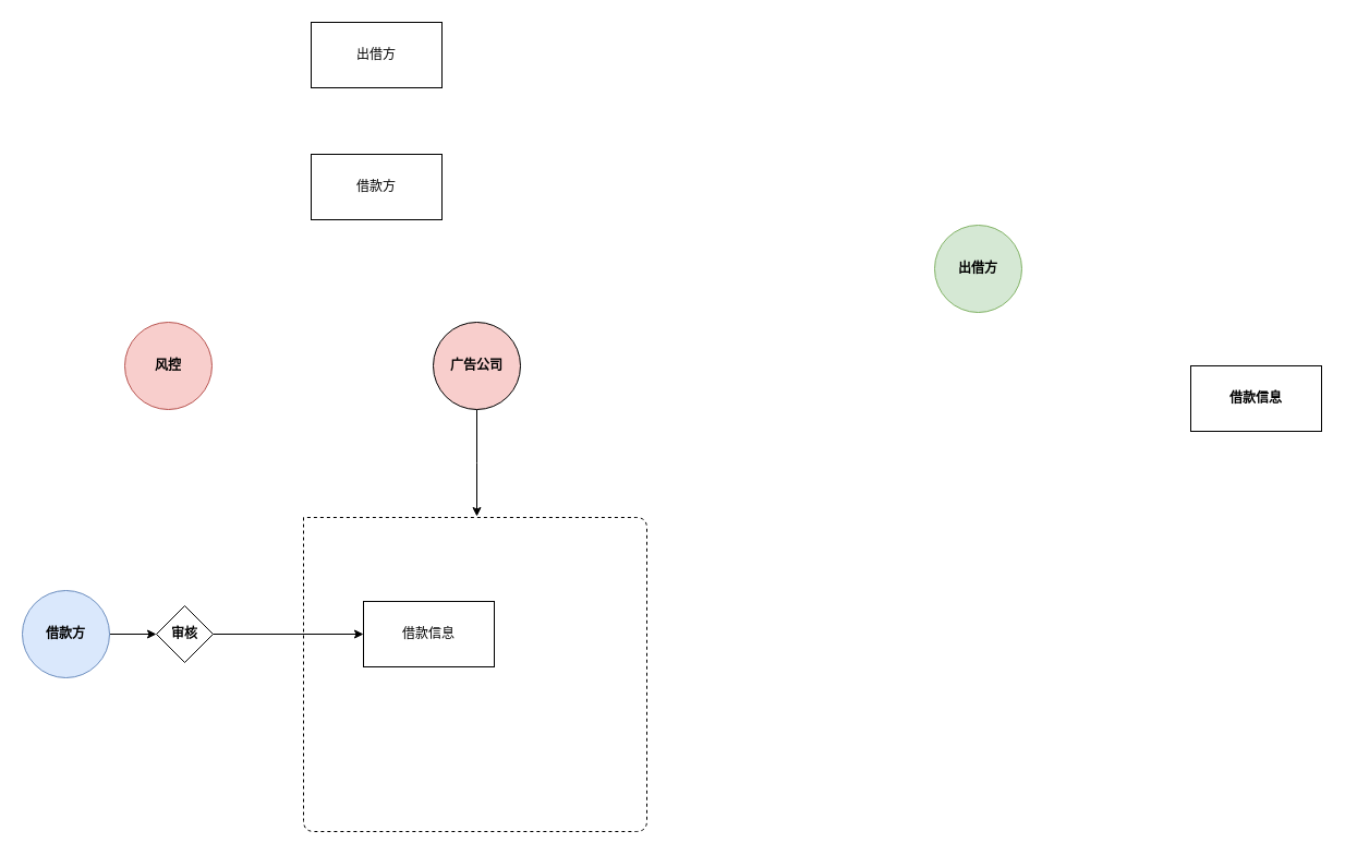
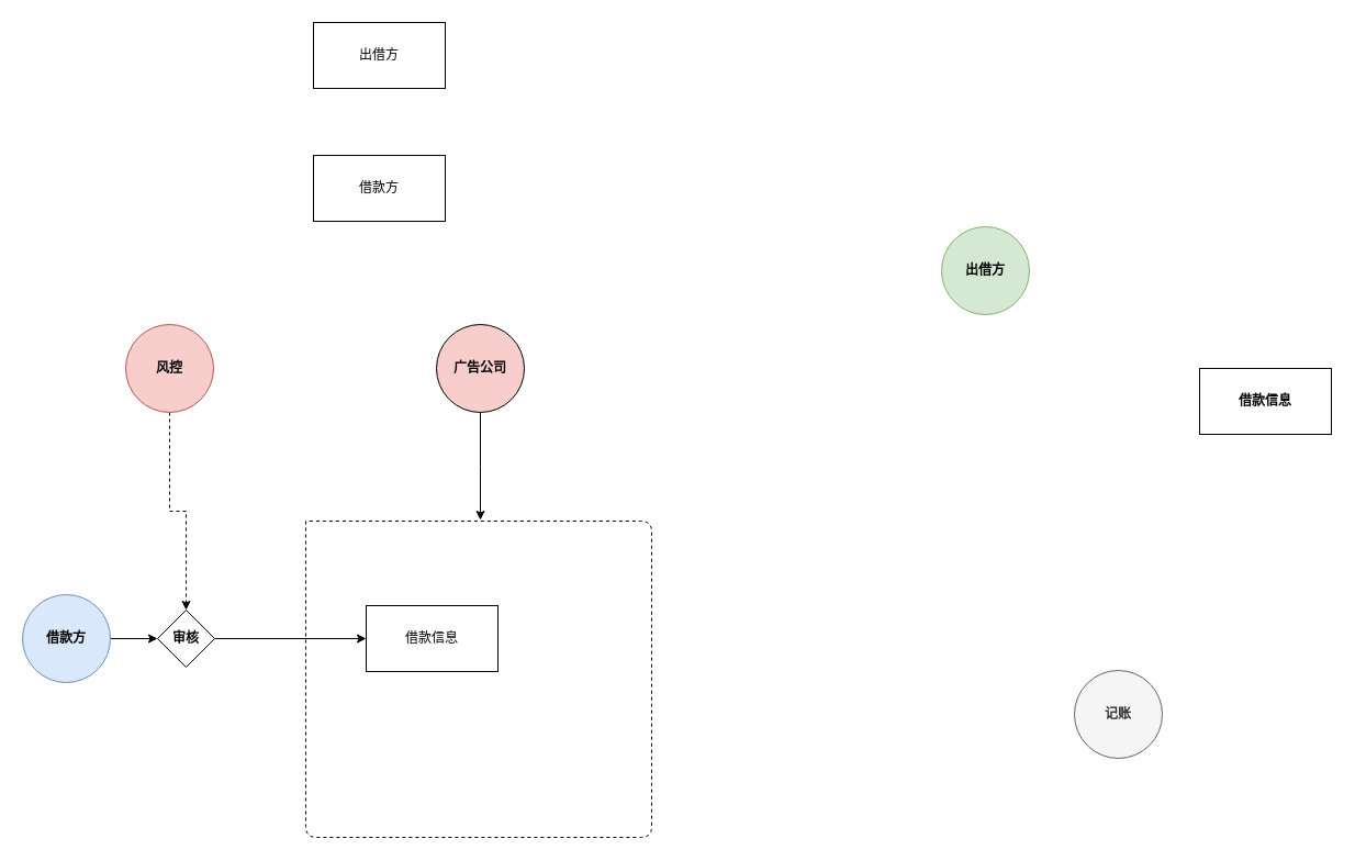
  <mxCell id="0" />
  <mxCell id="1" parent="0" />
  <mxCell id="2" value="借款方" style="rounded=0;whiteSpace=wrap;html=1;" vertex="1" parent="1"><mxGeometry x="285" y="141" width="120" height="60" as="geometry" /></mxCell>
  <mxCell id="3" value="借款信息" style="rounded=0;whiteSpace=wrap;html=1;" vertex="1" parent="1"><mxGeometry x="333" y="551" width="120" height="60" as="geometry" /></mxCell>
  <mxCell id="4" value="出借方" style="rounded=0;whiteSpace=wrap;html=1;" vertex="1" parent="1"><mxGeometry x="285" y="20" width="120" height="60" as="geometry" /></mxCell>
  <mxCell id="5" style="edgeStyle=orthogonalEdgeStyle;rounded=0;orthogonalLoop=1;jettySize=auto;html=1;exitX=1;exitY=0.5;exitDx=0;exitDy=0;" edge="1" parent="1" source="6" target="16"><mxGeometry relative="1" as="geometry" /></mxCell>
  <mxCell id="6" value="借款方" style="ellipse;whiteSpace=wrap;html=1;aspect=fixed;fillColor=#dae8fc;strokeColor=#6c8ebf;fontStyle=1" vertex="1" parent="1"><mxGeometry x="20" y="541" width="80" height="80" as="geometry" /></mxCell>
  <mxCell id="7" value="出借方" style="ellipse;whiteSpace=wrap;html=1;aspect=fixed;fillColor=#d5e8d4;strokeColor=#82b366;fontStyle=1" vertex="1" parent="1"><mxGeometry x="857" y="206" width="80" height="80" as="geometry" /></mxCell>
+ <mxCell id="8" style="edgeStyle=orthogonalEdgeStyle;rounded=0;orthogonalLoop=1;jettySize=auto;html=1;exitX=0.5;exitY=1;exitDx=0;exitDy=0;entryX=0.5;entryY=0;entryDx=0;entryDy=0;dashed=1;" edge="1" parent="1" source="9" target="16"><mxGeometry relative="1" as="geometry" /></mxCell>
  <mxCell id="9" value="风控" style="ellipse;whiteSpace=wrap;html=1;aspect=fixed;fillColor=#f8cecc;strokeColor=#b85450;fontStyle=1" vertex="1" parent="1"><mxGeometry x="114" y="295" width="80" height="80" as="geometry" /></mxCell>
+ <mxCell id="10" value="记账" style="ellipse;whiteSpace=wrap;html=1;aspect=fixed;fillColor=#f5f5f5;strokeColor=#666666;fontColor=#333333;fontStyle=1" vertex="1" parent="1"><mxGeometry x="978" y="610" width="80" height="80" as="geometry" /></mxCell>
  <mxCell id="11" value="借款信息" style="rounded=0;whiteSpace=wrap;html=1;fontStyle=1" vertex="1" parent="1"><mxGeometry x="1092" y="335" width="120" height="60" as="geometry" /></mxCell>
  <mxCell id="12" style="edgeStyle=orthogonalEdgeStyle;rounded=0;orthogonalLoop=1;jettySize=auto;html=1;exitX=0.5;exitY=1;exitDx=0;exitDy=0;" edge="1" parent="1" source="13"><mxGeometry relative="1" as="geometry"><mxPoint x="437" y="473" as="targetPoint" /></mxGeometry></mxCell>
  <mxCell id="13" value="广告公司" style="ellipse;whiteSpace=wrap;html=1;aspect=fixed;fontStyle=1;fillColor=#f8cecc;" vertex="1" parent="1"><mxGeometry x="397" y="295" width="80" height="80" as="geometry" /></mxCell>
  <mxCell id="14" value="" style="endArrow=none;dashed=1;html=1;" edge="1" parent="1"><mxGeometry width="50" height="50" relative="1" as="geometry"><mxPoint x="278" y="474" as="sourcePoint" /><mxPoint x="278" y="474" as="targetPoint" /><Array as="points"><mxPoint x="278" y="762" /><mxPoint x="593" y="762" /><mxPoint x="593" y="474" /></Array></mxGeometry></mxCell>
  <mxCell id="15" style="edgeStyle=orthogonalEdgeStyle;rounded=0;orthogonalLoop=1;jettySize=auto;html=1;exitX=1;exitY=0.5;exitDx=0;exitDy=0;" edge="1" parent="1" source="16" target="3"><mxGeometry relative="1" as="geometry" /></mxCell>
  <mxCell id="16" value="审核" style="rhombus;whiteSpace=wrap;html=1;fontStyle=1" vertex="1" parent="1"><mxGeometry x="143" y="555" width="52" height="52" as="geometry" /></mxCell>
